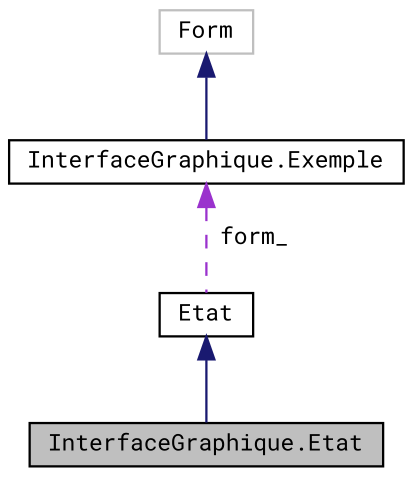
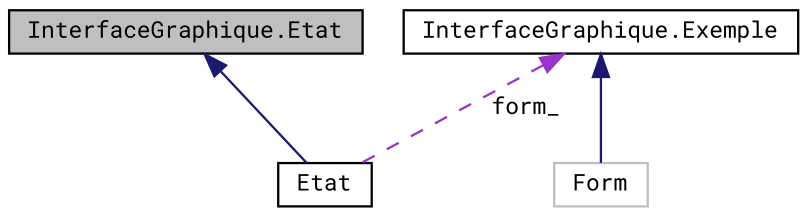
  digraph {
    fontname="Roboto Mono"
    node [color=black fillcolor=white fontname="Roboto Mono" fontsize=10 shape=record style=filled]
    edge [color=midnightblue dir=back fontname="Roboto Mono" fontsize=10 labelfontname=Helvetica labelfontsize=10 style=solid]
    n1 [fillcolor=grey75 fontcolor=black height=0.2 label="InterfaceGraphique.Etat" width=0.4]
    n2 [height=0.2 label=Etat width=0.4]
    n3 [height=0.2 label="InterfaceGraphique.Exemple" width=0.4]
    n4 [color=grey75 height=0.2 label=Form width=0.4]
-   n2 -> n1
+   n1 -> n2
    n3 -> n2 [color=darkorchid3 label=" form_" style=dashed]
-   n4 -> n3
+   n3 -> n4
  }
